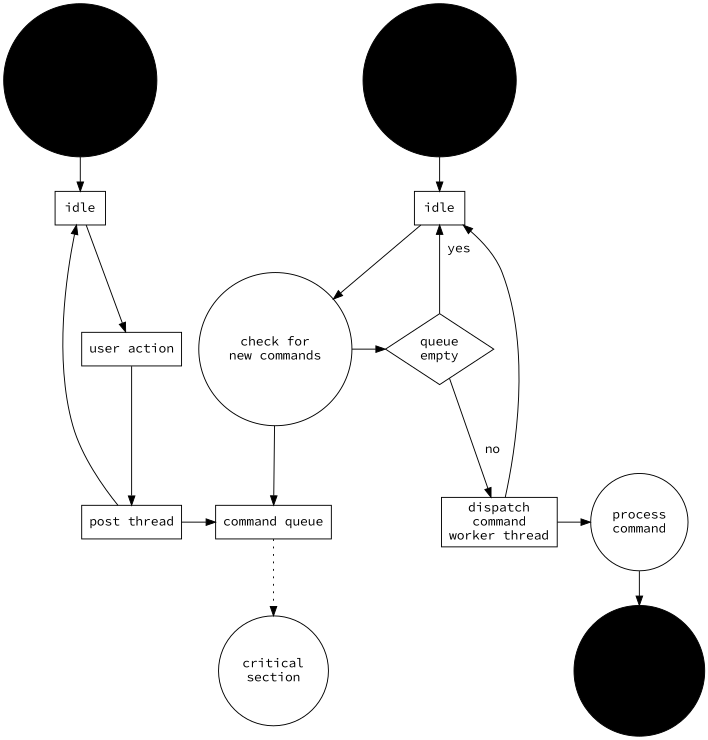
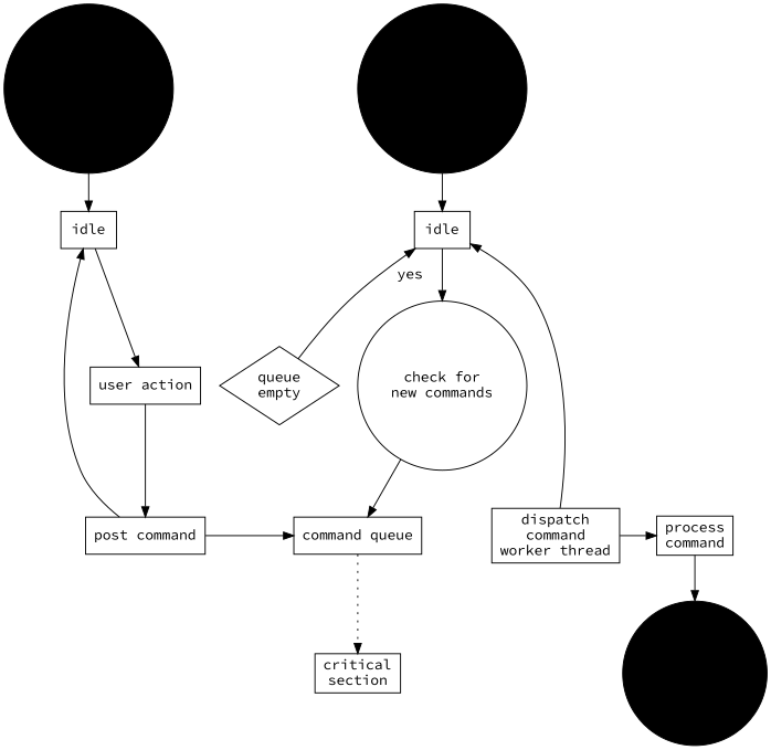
  digraph {
    fontname="Source Code Pro"
    node [fontname="Source Code Pro" shape=box]
    edge [fontname="Source Code Pro"]
    thread1Start [fillcolor=black shape=circle style=filled width=.25]
    thread2Start [fillcolor=black shape=circle style=filled width=.25]
    thread3End [fillcolor=black shape=circle style=filled width=.25]
    n4 [label=idle]
    n5 [label=idle]
    n6 [label="user action"]
-   n7 [label="post thread"]
+   n7 [label="post command"]
    n8 [label="check for\nnew commands" shape=circle]
    n9 [label="command queue"]
    n10 [label="dispatch\ncommand\nworker thread"]
-   n11 [label="process\ncommand" shape=circle]
-   n12 [label="critical\nsection" shape=circle]
+   n11 [label="process\ncommand"]
+   n12 [label="critical\nsection"]
    n13 [label="queue\nempty" shape=diamond]
    subgraph sub_1 {
      thread1Start
      thread2Start
      thread3End
    }
    subgraph sub_2 {
      n4
      n5
      n6
      n7
      n8
      n9
      n10
      n11
      n12
    }
    subgraph sub_3 {
      n13
    }
    subgraph sub_4 {
      rank=same
      thread1Start
      thread2Start
    }
    subgraph sub_5 {
      rank=same
      n4
      n5
    }
    subgraph sub_6 {
      rank=same
      n6
      n8
      n13
    }
    subgraph sub_7 {
      rank=same
      n7
      n9
      n10
      n11
    }
    subgraph sub_8 {
      rank=same
      thread3End
      n12
    }
    thread1Start -> n4
    thread2Start -> n5
    n4 -> n6
    n5 -> n8
    n6 -> n7
    n7 -> n4
    n7 -> n9
    n8 -> n9
-   n8 -> n13
    n9 -> n12 [style=dotted]
    n10 -> n5
    n10 -> n11
    n11 -> thread3End
    n13 -> n5 [label=" yes"]
-   n13 -> n10 [label=" no"]
  }
